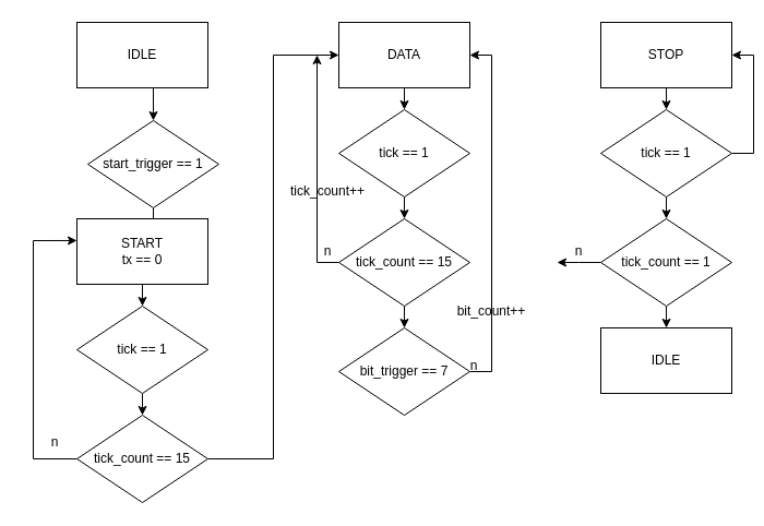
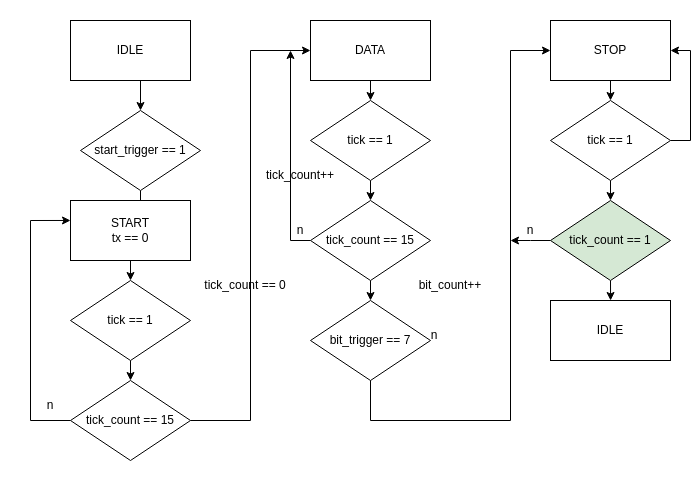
  <mxCell id="0" />
  <mxCell id="1" parent="0" />
  <mxCell id="2" style="edgeStyle=orthogonalEdgeStyle;rounded=0;orthogonalLoop=1;jettySize=auto;html=1;exitX=0.5;exitY=1;exitDx=0;exitDy=0;entryX=0.5;entryY=0;entryDx=0;entryDy=0;" edge="1" parent="1" source="3" target="5"><mxGeometry relative="1" as="geometry" /></mxCell>
  <mxCell id="3" value="IDLE" style="rounded=0;whiteSpace=wrap;html=1;" vertex="1" parent="1"><mxGeometry x="70" y="20" width="120" height="60" as="geometry" /></mxCell>
  <mxCell id="4" style="edgeStyle=orthogonalEdgeStyle;rounded=0;orthogonalLoop=1;jettySize=auto;html=1;entryX=0.5;entryY=0;entryDx=0;entryDy=0;" edge="1" parent="1" source="5" target="7"><mxGeometry relative="1" as="geometry" /></mxCell>
  <mxCell id="5" value="start_trigger == 1" style="rhombus;whiteSpace=wrap;html=1;" vertex="1" parent="1"><mxGeometry x="80" y="110" width="120" height="80" as="geometry" /></mxCell>
  <mxCell id="6" style="edgeStyle=orthogonalEdgeStyle;rounded=0;orthogonalLoop=1;jettySize=auto;html=1;exitX=0.5;exitY=1;exitDx=0;exitDy=0;entryX=0.5;entryY=0;entryDx=0;entryDy=0;" edge="1" parent="1" source="7" target="9"><mxGeometry relative="1" as="geometry" /></mxCell>
  <mxCell id="7" value="START&lt;div&gt;tx == 0&lt;/div&gt;" style="rounded=0;whiteSpace=wrap;html=1;" vertex="1" parent="1"><mxGeometry x="70" y="200" width="120" height="60" as="geometry" /></mxCell>
  <mxCell id="8" style="edgeStyle=orthogonalEdgeStyle;rounded=0;orthogonalLoop=1;jettySize=auto;html=1;exitX=0.5;exitY=1;exitDx=0;exitDy=0;entryX=0.5;entryY=0;entryDx=0;entryDy=0;" edge="1" parent="1" source="9" target="12"><mxGeometry relative="1" as="geometry" /></mxCell>
  <mxCell id="9" value="tick == 1" style="rhombus;whiteSpace=wrap;html=1;" vertex="1" parent="1"><mxGeometry x="70" y="280" width="120" height="80" as="geometry" /></mxCell>
  <mxCell id="10" style="edgeStyle=orthogonalEdgeStyle;rounded=0;orthogonalLoop=1;jettySize=auto;html=1;exitX=0;exitY=0.5;exitDx=0;exitDy=0;entryX=0;entryY=0.333;entryDx=0;entryDy=0;entryPerimeter=0;" edge="1" parent="1" source="12" target="7"><mxGeometry relative="1" as="geometry"><mxPoint x="50" y="220" as="targetPoint" /><Array as="points"><mxPoint x="30" y="420" /><mxPoint x="30" y="220" /></Array></mxGeometry></mxCell>
  <mxCell id="11" style="edgeStyle=orthogonalEdgeStyle;rounded=0;orthogonalLoop=1;jettySize=auto;html=1;exitX=1;exitY=0.5;exitDx=0;exitDy=0;entryX=0;entryY=0.5;entryDx=0;entryDy=0;" edge="1" parent="1" source="12" target="13"><mxGeometry relative="1" as="geometry" /></mxCell>
  <mxCell id="12" value="tick_count == 15" style="rhombus;whiteSpace=wrap;html=1;" vertex="1" parent="1"><mxGeometry x="70" y="380" width="120" height="80" as="geometry" /></mxCell>
  <mxCell id="13" value="DATA" style="rounded=0;whiteSpace=wrap;html=1;" vertex="1" parent="1"><mxGeometry x="310" y="20" width="120" height="60" as="geometry" /></mxCell>
  <mxCell id="14" value="n" style="text;html=1;align=center;verticalAlign=middle;whiteSpace=wrap;rounded=0;" vertex="1" parent="1"><mxGeometry x="20" y="390" width="60" height="30" as="geometry" /></mxCell>
  <mxCell id="15" style="edgeStyle=orthogonalEdgeStyle;rounded=0;orthogonalLoop=1;jettySize=auto;html=1;exitX=0.5;exitY=1;exitDx=0;exitDy=0;entryX=0.5;entryY=0;entryDx=0;entryDy=0;" edge="1" parent="1" target="17"><mxGeometry relative="1" as="geometry"><mxPoint x="370" y="80" as="sourcePoint" /></mxGeometry></mxCell>
  <mxCell id="16" style="edgeStyle=orthogonalEdgeStyle;rounded=0;orthogonalLoop=1;jettySize=auto;html=1;exitX=0.5;exitY=1;exitDx=0;exitDy=0;entryX=0.5;entryY=0;entryDx=0;entryDy=0;" edge="1" parent="1" source="17" target="20"><mxGeometry relative="1" as="geometry" /></mxCell>
  <mxCell id="17" value="tick == 1" style="rhombus;whiteSpace=wrap;html=1;" vertex="1" parent="1"><mxGeometry x="310" y="100" width="120" height="80" as="geometry" /></mxCell>
  <mxCell id="18" style="edgeStyle=orthogonalEdgeStyle;rounded=0;orthogonalLoop=1;jettySize=auto;html=1;exitX=0;exitY=0.5;exitDx=0;exitDy=0;" edge="1" parent="1" source="20"><mxGeometry relative="1" as="geometry"><mxPoint x="290" y="50" as="targetPoint" /></mxGeometry></mxCell>
  <mxCell id="19" style="edgeStyle=orthogonalEdgeStyle;rounded=0;orthogonalLoop=1;jettySize=auto;html=1;exitX=0.5;exitY=1;exitDx=0;exitDy=0;entryX=0.5;entryY=0;entryDx=0;entryDy=0;" edge="1" parent="1" source="20" target="23"><mxGeometry relative="1" as="geometry" /></mxCell>
  <mxCell id="20" value="tick_count == 15" style="rhombus;whiteSpace=wrap;html=1;" vertex="1" parent="1"><mxGeometry x="310" y="200" width="120" height="80" as="geometry" /></mxCell>
  <mxCell id="21" value="n" style="text;html=1;align=center;verticalAlign=middle;whiteSpace=wrap;rounded=0;" vertex="1" parent="1"><mxGeometry x="270" y="215" width="60" height="30" as="geometry" /></mxCell>
- <mxCell id="22" style="edgeStyle=orthogonalEdgeStyle;rounded=0;orthogonalLoop=1;jettySize=auto;html=1;exitX=1;exitY=0.5;exitDx=0;exitDy=0;entryX=1;entryY=0.5;entryDx=0;entryDy=0;" edge="1" parent="1" source="23" target="13"><mxGeometry relative="1" as="geometry"><mxPoint x="470" y="50" as="targetPoint" /></mxGeometry></mxCell>
  <mxCell id="23" value="bit_trigger == 7" style="rhombus;whiteSpace=wrap;html=1;" vertex="1" parent="1"><mxGeometry x="310" y="300" width="120" height="80" as="geometry" /></mxCell>
  <mxCell id="24" value="n" style="text;html=1;align=center;verticalAlign=middle;whiteSpace=wrap;rounded=0;" vertex="1" parent="1"><mxGeometry x="404" y="320" width="60" height="30" as="geometry" /></mxCell>
  <mxCell id="25" style="edgeStyle=orthogonalEdgeStyle;rounded=0;orthogonalLoop=1;jettySize=auto;html=1;exitX=0.5;exitY=1;exitDx=0;exitDy=0;entryX=0.5;entryY=0;entryDx=0;entryDy=0;" edge="1" parent="1" source="26" target="30"><mxGeometry relative="1" as="geometry" /></mxCell>
  <mxCell id="26" value="STOP" style="rounded=0;whiteSpace=wrap;html=1;" vertex="1" parent="1"><mxGeometry x="550" y="20" width="120" height="60" as="geometry" /></mxCell>
+ <mxCell id="27" value="" style="endArrow=classic;html=1;rounded=0;exitX=0.5;exitY=1;exitDx=0;exitDy=0;entryX=0;entryY=0.5;entryDx=0;entryDy=0;" edge="1" parent="1" source="23" target="26"><mxGeometry width="50" height="50" relative="1" as="geometry"><mxPoint x="430" y="430" as="sourcePoint" /><mxPoint x="510" y="50" as="targetPoint" /><Array as="points"><mxPoint x="370" y="420" /><mxPoint x="510" y="420" /><mxPoint x="510" y="50" /></Array></mxGeometry></mxCell>
  <mxCell id="28" style="edgeStyle=orthogonalEdgeStyle;rounded=0;orthogonalLoop=1;jettySize=auto;html=1;exitX=0.5;exitY=1;exitDx=0;exitDy=0;entryX=0.5;entryY=0;entryDx=0;entryDy=0;" edge="1" parent="1" source="30" target="33"><mxGeometry relative="1" as="geometry" /></mxCell>
  <mxCell id="29" style="edgeStyle=orthogonalEdgeStyle;rounded=0;orthogonalLoop=1;jettySize=auto;html=1;exitX=1;exitY=0.5;exitDx=0;exitDy=0;entryX=1;entryY=0.5;entryDx=0;entryDy=0;" edge="1" parent="1" source="30" target="26"><mxGeometry relative="1" as="geometry"><mxPoint x="700" y="50" as="targetPoint" /></mxGeometry></mxCell>
  <mxCell id="30" value="tick == 1" style="rhombus;whiteSpace=wrap;html=1;" vertex="1" parent="1"><mxGeometry x="550" y="100" width="120" height="80" as="geometry" /></mxCell>
  <mxCell id="31" style="edgeStyle=orthogonalEdgeStyle;rounded=0;orthogonalLoop=1;jettySize=auto;html=1;exitX=0.5;exitY=1;exitDx=0;exitDy=0;" edge="1" parent="1" source="33"><mxGeometry relative="1" as="geometry"><mxPoint x="610.095" y="300" as="targetPoint" /></mxGeometry></mxCell>
  <mxCell id="32" style="edgeStyle=orthogonalEdgeStyle;rounded=0;orthogonalLoop=1;jettySize=auto;html=1;exitX=0;exitY=0.5;exitDx=0;exitDy=0;" edge="1" parent="1" source="33"><mxGeometry relative="1" as="geometry"><mxPoint x="510" y="240" as="targetPoint" /></mxGeometry></mxCell>
- <mxCell id="33" value="tick_count == 1" style="rhombus;whiteSpace=wrap;html=1;" vertex="1" parent="1"><mxGeometry x="550" y="200" width="120" height="80" as="geometry" /></mxCell>
+ <mxCell id="33" value="tick_count == 1" style="rhombus;whiteSpace=wrap;html=1;fillColor=#d5e8d4;" vertex="1" parent="1"><mxGeometry x="550" y="200" width="120" height="80" as="geometry" /></mxCell>
  <mxCell id="34" value="IDLE" style="rounded=0;whiteSpace=wrap;html=1;" vertex="1" parent="1"><mxGeometry x="550" y="300" width="120" height="60" as="geometry" /></mxCell>
  <mxCell id="35" value="bit_count++" style="text;html=1;align=center;verticalAlign=middle;whiteSpace=wrap;rounded=0;" vertex="1" parent="1"><mxGeometry x="420" y="270" width="60" height="30" as="geometry" /></mxCell>
  <mxCell id="36" value="n" style="text;html=1;align=center;verticalAlign=middle;whiteSpace=wrap;rounded=0;" vertex="1" parent="1"><mxGeometry x="500" y="215" width="60" height="30" as="geometry" /></mxCell>
+ <mxCell id="37" value="tick_count == 0" style="text;html=1;align=center;verticalAlign=middle;whiteSpace=wrap;rounded=0;" vertex="1" parent="1"><mxGeometry x="200" y="270" width="90" height="30" as="geometry" /></mxCell>
  <mxCell id="38" value="tick_count++" style="text;html=1;align=center;verticalAlign=middle;whiteSpace=wrap;rounded=0;" vertex="1" parent="1"><mxGeometry x="270" y="160" width="60" height="30" as="geometry" /></mxCell>
